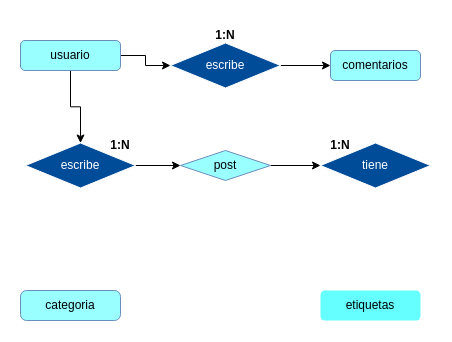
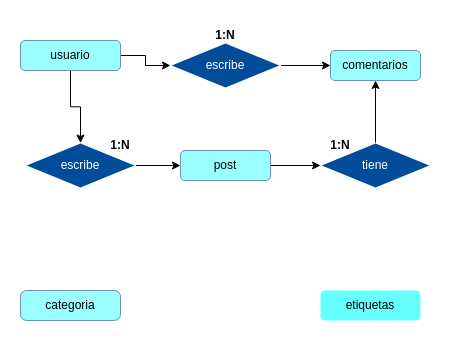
  <mxCell id="0" />
  <mxCell id="1" parent="0" />
  <mxCell id="2" value="" style="edgeStyle=orthogonalEdgeStyle;rounded=0;orthogonalLoop=1;jettySize=auto;html=1;" edge="1" parent="1" source="4" target="11"><mxGeometry relative="1" as="geometry" /></mxCell>
  <mxCell id="3" value="" style="edgeStyle=orthogonalEdgeStyle;rounded=0;orthogonalLoop=1;jettySize=auto;html=1;fontColor=default;" edge="1" parent="1" source="4" target="14"><mxGeometry relative="1" as="geometry" /></mxCell>
  <mxCell id="4" value="usuario" style="rounded=1;whiteSpace=wrap;html=1;fillColor=#99FFFF;strokeColor=#6c8ebf;" vertex="1" parent="1"><mxGeometry x="20" y="40" width="100" height="30" as="geometry" /></mxCell>
  <mxCell id="5" value="categoria" style="rounded=1;whiteSpace=wrap;html=1;fillColor=#99FFFF;strokeColor=#6c8ebf;arcSize=20;" vertex="1" parent="1"><mxGeometry x="20" y="290" width="100" height="30" as="geometry" /></mxCell>
  <mxCell id="6" value="" style="edgeStyle=none;rounded=0;orthogonalLoop=1;jettySize=auto;html=1;shadow=0;fontColor=default;strokeColor=default;" edge="1" parent="1" source="7" target="17"><mxGeometry relative="1" as="geometry" /></mxCell>
- <mxCell id="7" value="post" style="rhombus;whiteSpace=wrap;html=1;fillColor=#99FFFF;strokeColor=#6c8ebf;fontColor=default;" vertex="1" parent="1"><mxGeometry x="180" y="150" width="90" height="30" as="geometry" /></mxCell>
+ <mxCell id="7" value="post" style="rounded=1;whiteSpace=wrap;html=1;fillColor=#99FFFF;strokeColor=#6c8ebf;fontColor=default;" vertex="1" parent="1"><mxGeometry x="180" y="150" width="90" height="30" as="geometry" /></mxCell>
  <mxCell id="8" value="comentarios" style="rounded=1;whiteSpace=wrap;html=1;fillColor=#99FFFF;strokeColor=#6c8ebf;" vertex="1" parent="1"><mxGeometry x="330" y="50" width="90" height="30" as="geometry" /></mxCell>
  <mxCell id="9" value="etiquetas" style="rounded=1;whiteSpace=wrap;html=1;fillColor=#66FFFF;strokeColor=none;" vertex="1" parent="1"><mxGeometry x="320" y="290" width="100" height="30" as="geometry" /></mxCell>
  <mxCell id="10" value="" style="edgeStyle=orthogonalEdgeStyle;rounded=0;orthogonalLoop=1;jettySize=auto;html=1;" edge="1" parent="1" source="11" target="7"><mxGeometry relative="1" as="geometry" /></mxCell>
  <mxCell id="11" value="escribe" style="rhombus;whiteSpace=wrap;html=1;fillColor=#004C99;strokeColor=#FFFFFF;fontColor=#FFFFFF;" vertex="1" parent="1"><mxGeometry x="25" y="142.5" width="110" height="45" as="geometry" /></mxCell>
  <mxCell id="12" value="&lt;b&gt;1:N&lt;/b&gt;" style="text;html=1;strokeColor=none;fillColor=none;align=center;verticalAlign=middle;whiteSpace=wrap;rounded=0;" vertex="1" parent="1"><mxGeometry x="90" y="130" width="60" height="30" as="geometry" /></mxCell>
  <mxCell id="13" value="" style="edgeStyle=orthogonalEdgeStyle;rounded=0;orthogonalLoop=1;jettySize=auto;html=1;fontColor=default;" edge="1" parent="1" source="14" target="8"><mxGeometry relative="1" as="geometry" /></mxCell>
  <mxCell id="14" value="escribe" style="rhombus;whiteSpace=wrap;html=1;fillColor=#004C99;strokeColor=#FFFFFF;fontColor=#FFFFFF;" vertex="1" parent="1"><mxGeometry x="170" y="42.5" width="110" height="45" as="geometry" /></mxCell>
  <mxCell id="15" value="&lt;b&gt;1:N&lt;/b&gt;" style="text;html=1;strokeColor=none;fillColor=none;align=center;verticalAlign=middle;whiteSpace=wrap;rounded=0;" vertex="1" parent="1"><mxGeometry x="195" y="20" width="60" height="30" as="geometry" /></mxCell>
+ <mxCell id="16" value="" style="edgeStyle=none;rounded=0;orthogonalLoop=1;jettySize=auto;html=1;shadow=0;fontColor=default;strokeColor=default;" edge="1" parent="1" source="17" target="8"><mxGeometry relative="1" as="geometry" /></mxCell>
  <mxCell id="17" value="tiene" style="rhombus;whiteSpace=wrap;html=1;fillColor=#004C99;strokeColor=#FFFFFF;fontColor=#FFFFFF;" vertex="1" parent="1"><mxGeometry x="320" y="142.5" width="110" height="45" as="geometry" /></mxCell>
  <mxCell id="18" value="&lt;b&gt;1:N&lt;/b&gt;" style="text;html=1;strokeColor=none;fillColor=none;align=center;verticalAlign=middle;whiteSpace=wrap;rounded=0;" vertex="1" parent="1"><mxGeometry x="310" y="130" width="60" height="30" as="geometry" /></mxCell>
